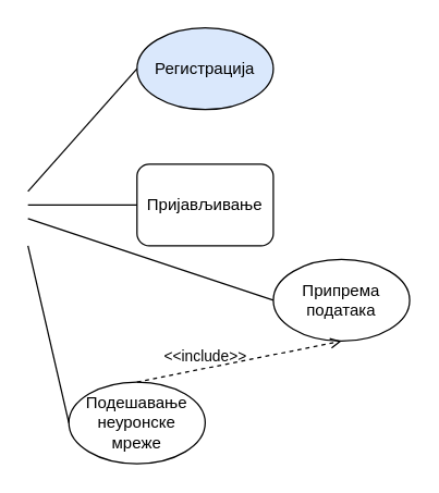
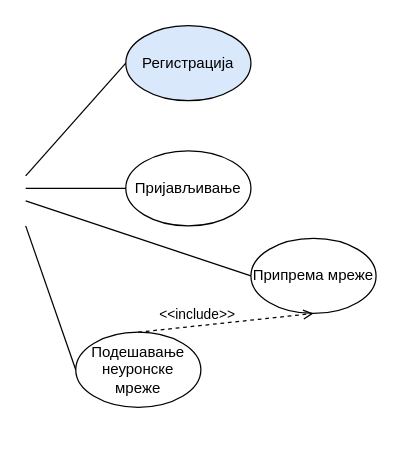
  <mxCell id="0" />
  <mxCell id="1" parent="0" />
  <mxCell id="2" value="Регистрација" style="ellipse;whiteSpace=wrap;html=1;fillColor=#dae8fc;" vertex="1" parent="1"><mxGeometry x="100" y="20" width="100" height="60" as="geometry" /></mxCell>
- <mxCell id="3" value="Пријављивање" style="whiteSpace=wrap;html=1;rounded=1;" vertex="1" parent="1"><mxGeometry x="100" y="120" width="100" height="60" as="geometry" /></mxCell>
- <mxCell id="4" value="Припрема података" style="ellipse;whiteSpace=wrap;html=1;" vertex="1" parent="1"><mxGeometry x="200" y="190" width="100" height="60" as="geometry" /></mxCell>
- <mxCell id="5" value="Подешавање неуронске &lt;br&gt;мреже" style="ellipse;whiteSpace=wrap;html=1;" vertex="1" parent="1"><mxGeometry x="50" y="280" width="100" height="60" as="geometry" /></mxCell>
+ <mxCell id="3" value="Пријављивање" style="ellipse;whiteSpace=wrap;html=1;" vertex="1" parent="1"><mxGeometry x="100" y="120" width="100" height="60" as="geometry" /></mxCell>
+ <mxCell id="4" value="Припрема мреже" style="ellipse;whiteSpace=wrap;html=1;" vertex="1" parent="1"><mxGeometry x="200" y="190" width="100" height="60" as="geometry" /></mxCell>
+ <mxCell id="5" value="Подешавање неуронске &lt;br&gt;мреже" style="ellipse;whiteSpace=wrap;html=1;" vertex="1" parent="1"><mxGeometry x="60" y="265" width="100" height="60" as="geometry" /></mxCell>
  <mxCell id="6" value="" style="endArrow=none;html=1;rounded=0;entryX=0;entryY=0.5;entryDx=0;entryDy=0;" edge="1" parent="1" target="2"><mxGeometry width="50" height="50" relative="1" as="geometry"><mxPoint x="20" y="140" as="sourcePoint" /><mxPoint x="440" y="200" as="targetPoint" /></mxGeometry></mxCell>
  <mxCell id="7" value="" style="endArrow=none;html=1;rounded=0;entryX=0;entryY=0.5;entryDx=0;entryDy=0;" edge="1" parent="1" target="3"><mxGeometry width="50" height="50" relative="1" as="geometry"><mxPoint x="20" y="150" as="sourcePoint" /><mxPoint x="110" y="60" as="targetPoint" /></mxGeometry></mxCell>
  <mxCell id="8" value="" style="endArrow=none;html=1;rounded=0;entryX=0;entryY=0.5;entryDx=0;entryDy=0;" edge="1" parent="1" target="4"><mxGeometry width="50" height="50" relative="1" as="geometry"><mxPoint x="20" y="160" as="sourcePoint" /><mxPoint x="120" y="70" as="targetPoint" /></mxGeometry></mxCell>
  <mxCell id="9" value="&amp;lt;&amp;lt;include&amp;gt;&amp;gt;" style="html=1;verticalAlign=bottom;labelBackgroundColor=none;endArrow=open;endFill=0;dashed=1;rounded=0;exitX=0.5;exitY=0;exitDx=0;exitDy=0;entryX=0.5;entryY=1;entryDx=0;entryDy=0;" edge="1" parent="1" source="5" target="4"><mxGeometry x="-0.333" width="160" relative="1" as="geometry"><mxPoint x="530" y="280" as="sourcePoint" /><mxPoint x="140" y="290" as="targetPoint" /><mxPoint as="offset" /></mxGeometry></mxCell>
  <mxCell id="10" value="" style="endArrow=none;html=1;rounded=0;entryX=0;entryY=0.5;entryDx=0;entryDy=0;" edge="1" parent="1" target="5"><mxGeometry width="50" height="50" relative="1" as="geometry"><mxPoint x="20" y="180" as="sourcePoint" /><mxPoint x="110" y="260" as="targetPoint" /></mxGeometry></mxCell>
